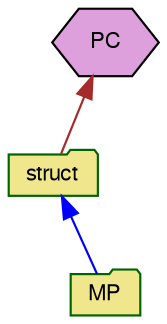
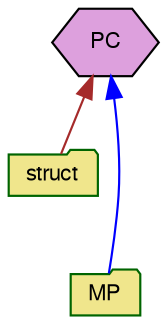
  digraph {
    node [color=darkgreen fillcolor=khaki fontname=FreeSans fontsize=10 shape=folder style=filled]
    edge [dir=back fontname=FreeSans fontsize=10 labelfontname=FreeSans labelfontsize=10 style=solid]
    n1 [color=black fillcolor=plum height=0.2 label=PC shape=hexagon width=0.4]
    n2 [height=0.2 label=struct width=0.4]
    n3 [height=0.2 label=MP width=0.4]
    n1 -> n2 [color=brown]
-   n2 -> n3 [color=blue]
+   n1 -> n3 [color=blue]
  }
